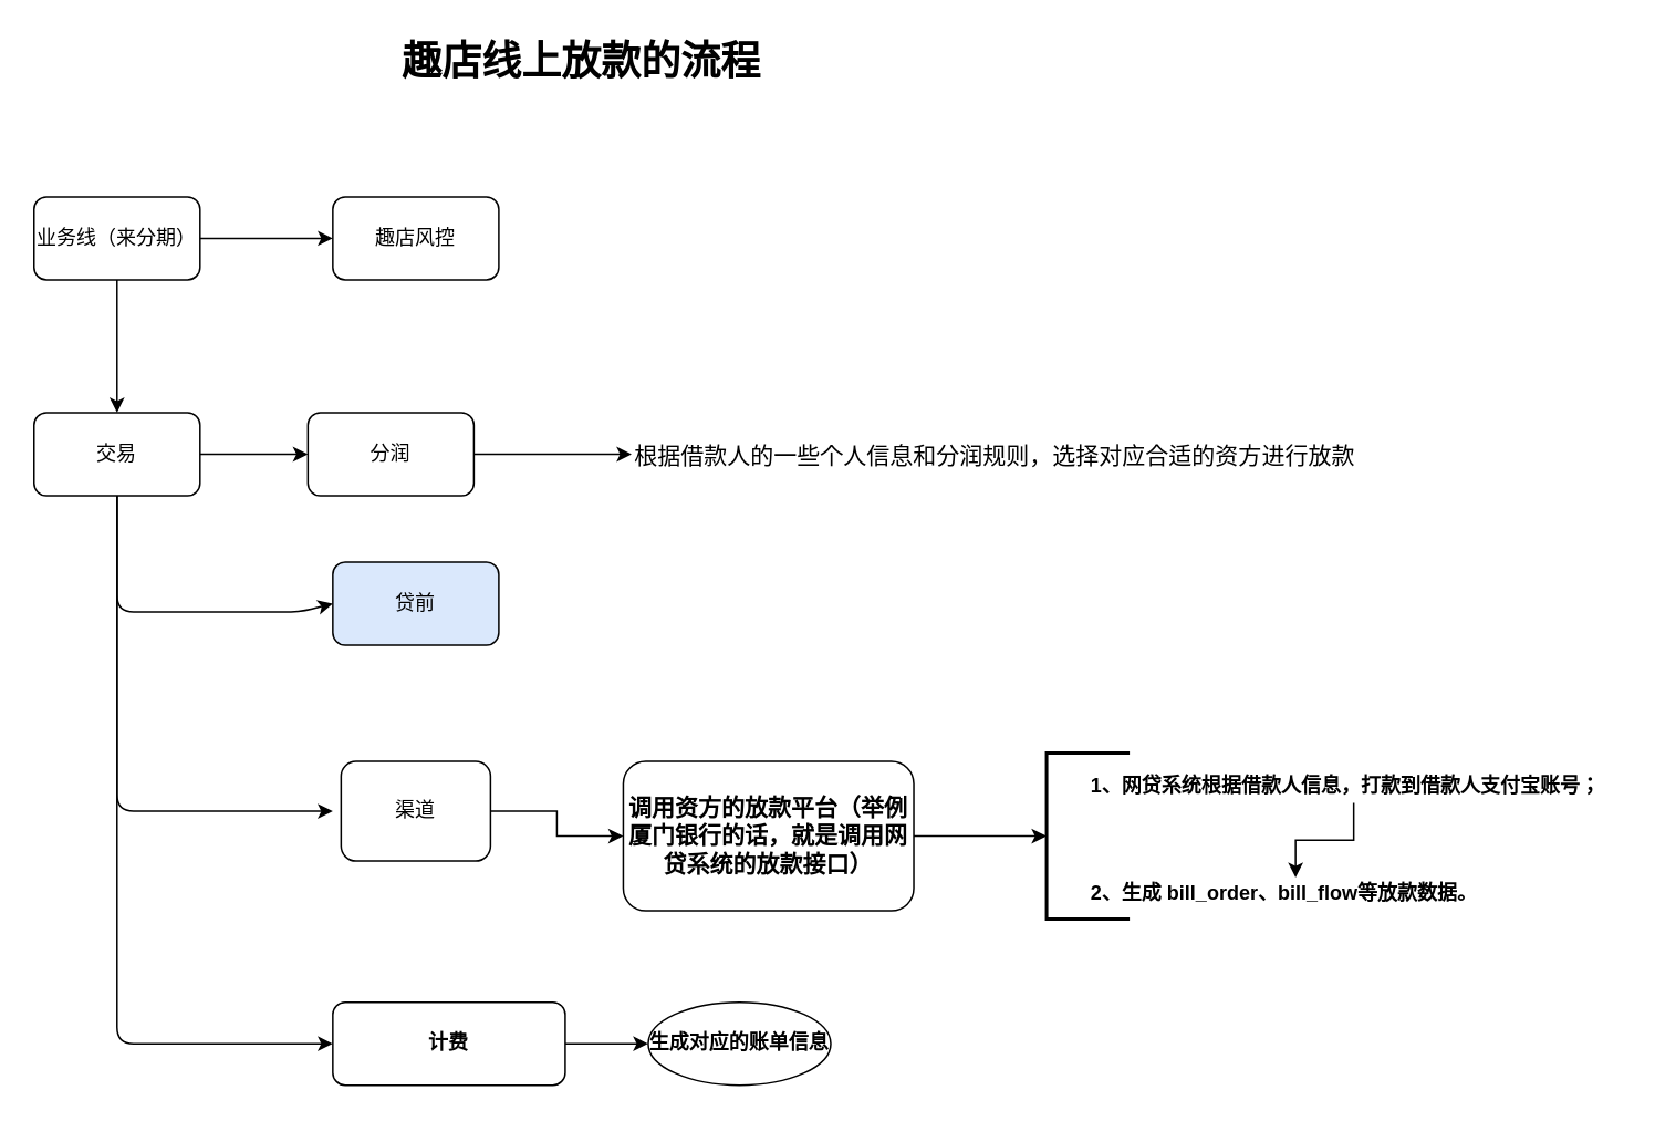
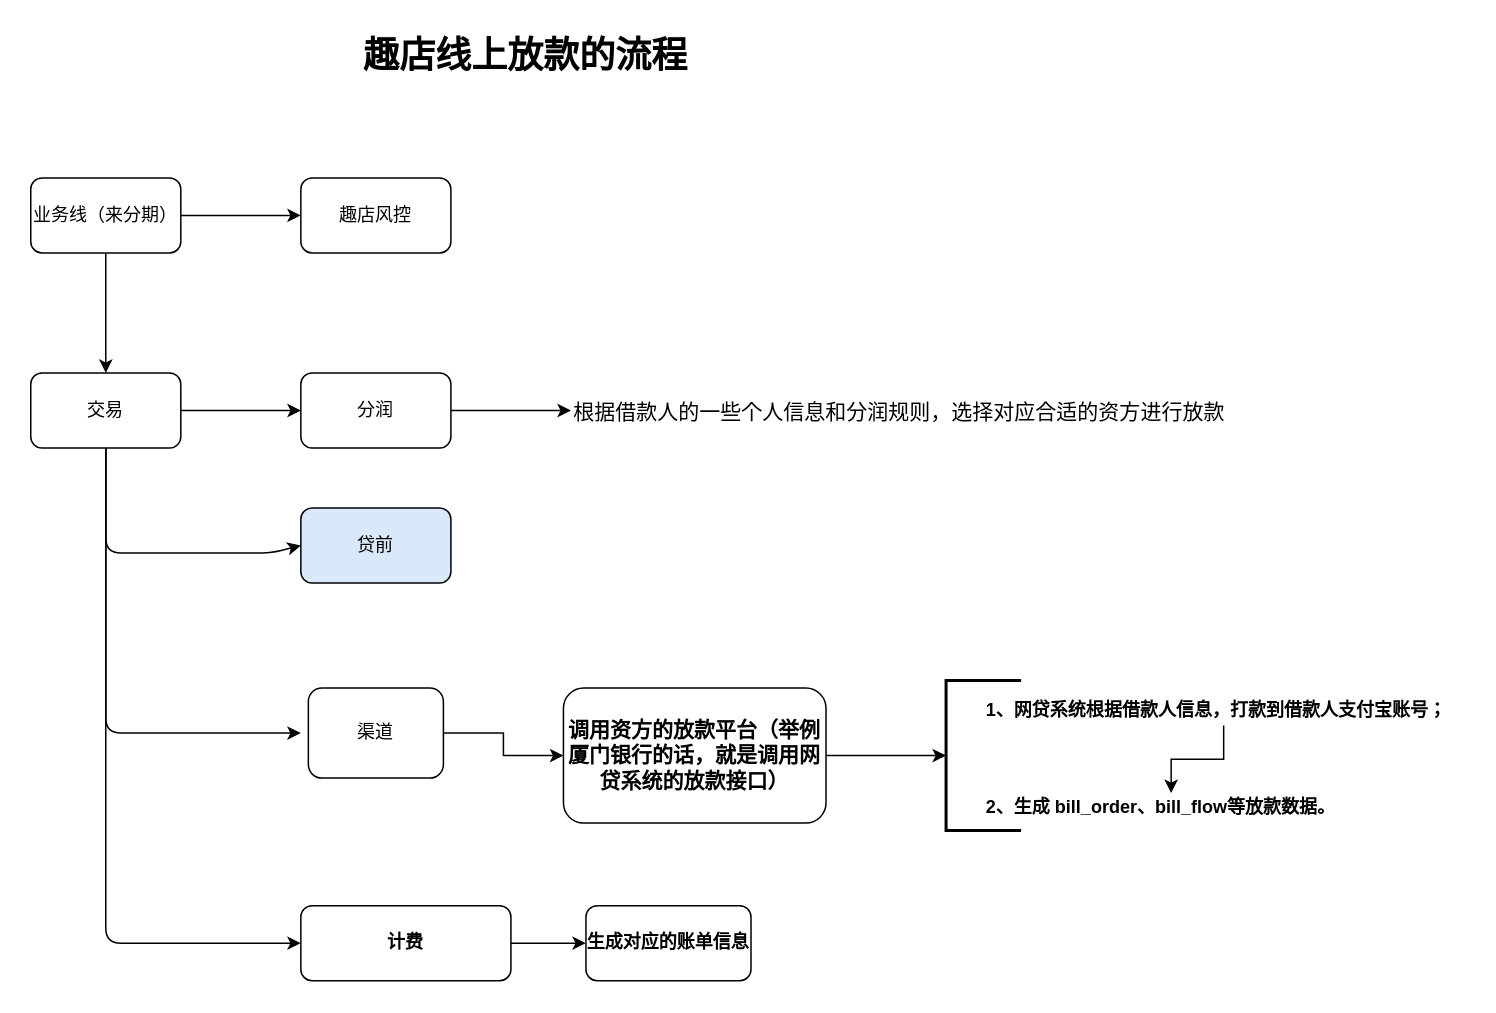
  <mxCell id="0" />
  <mxCell id="1" parent="0" />
  <mxCell id="2" value="" style="edgeStyle=orthogonalEdgeStyle;rounded=0;orthogonalLoop=1;jettySize=auto;html=1;" edge="1" parent="1" source="4" target="10"><mxGeometry relative="1" as="geometry" /></mxCell>
  <mxCell id="3" value="" style="edgeStyle=orthogonalEdgeStyle;rounded=0;orthogonalLoop=1;jettySize=auto;html=1;" edge="1" parent="1" source="4" target="6"><mxGeometry relative="1" as="geometry" /></mxCell>
  <mxCell id="4" value="业务线（来分期）" style="rounded=1;whiteSpace=wrap;html=1;" vertex="1" parent="1"><mxGeometry x="20" y="118" width="100" height="50" as="geometry" /></mxCell>
  <mxCell id="5" value="" style="edgeStyle=orthogonalEdgeStyle;rounded=0;orthogonalLoop=1;jettySize=auto;html=1;" edge="1" parent="1" source="6" target="9"><mxGeometry relative="1" as="geometry" /></mxCell>
  <mxCell id="6" value="交易" style="rounded=1;whiteSpace=wrap;html=1;" vertex="1" parent="1"><mxGeometry x="20" y="248" width="100" height="50" as="geometry" /></mxCell>
  <mxCell id="7" value="贷前" style="rounded=1;whiteSpace=wrap;html=1;fillColor=#dae8fc;" vertex="1" parent="1"><mxGeometry x="200" y="338" width="100" height="50" as="geometry" /></mxCell>
  <mxCell id="8" value="" style="edgeStyle=orthogonalEdgeStyle;rounded=0;orthogonalLoop=1;jettySize=auto;html=1;" edge="1" parent="1" source="9"><mxGeometry relative="1" as="geometry"><mxPoint x="380" y="273" as="targetPoint" /></mxGeometry></mxCell>
- <mxCell id="9" value="分润" style="rounded=1;whiteSpace=wrap;html=1;" vertex="1" parent="1"><mxGeometry x="185" y="248" width="100" height="50" as="geometry" /></mxCell>
+ <mxCell id="9" value="分润" style="rounded=1;whiteSpace=wrap;html=1;" vertex="1" parent="1"><mxGeometry x="200" y="248" width="100" height="50" as="geometry" /></mxCell>
  <mxCell id="10" value="趣店风控" style="rounded=1;whiteSpace=wrap;html=1;" vertex="1" parent="1"><mxGeometry x="200" y="118" width="100" height="50" as="geometry" /></mxCell>
  <mxCell id="11" value="&lt;font style=&quot;font-size: 24px&quot;&gt;&lt;b&gt;趣店线上放款的流程&lt;/b&gt;&lt;/font&gt;" style="text;html=1;resizable=0;points=[];autosize=1;align=left;verticalAlign=top;spacingTop=-4;" vertex="1" parent="1"><mxGeometry x="240" y="20" width="230" height="20" as="geometry" /></mxCell>
  <mxCell id="12" value="&lt;font style=&quot;font-size: 14px&quot;&gt;根据借款人的一些个人信息和分润规则，选择对应合适的资方进行放款&lt;/font&gt;" style="text;html=1;resizable=0;points=[];autosize=1;align=left;verticalAlign=top;spacingTop=-4;" vertex="1" parent="1"><mxGeometry x="380" y="263" width="450" height="20" as="geometry" /></mxCell>
  <mxCell id="13" value="" style="endArrow=classic;html=1;entryX=0;entryY=0.5;entryDx=0;entryDy=0;exitX=0.5;exitY=1;exitDx=0;exitDy=0;" edge="1" parent="1" source="6" target="7"><mxGeometry width="50" height="50" relative="1" as="geometry"><mxPoint x="20" y="458" as="sourcePoint" /><mxPoint x="70" y="408" as="targetPoint" /><Array as="points"><mxPoint x="70" y="368" /><mxPoint x="180" y="368" /></Array></mxGeometry></mxCell>
  <mxCell id="14" value="" style="endArrow=classic;html=1;" edge="1" parent="1"><mxGeometry width="50" height="50" relative="1" as="geometry"><mxPoint x="70" y="298" as="sourcePoint" /><mxPoint x="200" y="488" as="targetPoint" /><Array as="points"><mxPoint x="70" y="488" /></Array></mxGeometry></mxCell>
  <mxCell id="15" value="" style="edgeStyle=orthogonalEdgeStyle;rounded=0;orthogonalLoop=1;jettySize=auto;html=1;" edge="1" parent="1" source="16" target="18"><mxGeometry relative="1" as="geometry" /></mxCell>
  <mxCell id="16" value="渠道" style="rounded=1;whiteSpace=wrap;html=1;" vertex="1" parent="1"><mxGeometry x="205" y="458" width="90" height="60" as="geometry" /></mxCell>
  <mxCell id="17" value="" style="edgeStyle=orthogonalEdgeStyle;rounded=0;orthogonalLoop=1;jettySize=auto;html=1;" edge="1" parent="1" source="18"><mxGeometry relative="1" as="geometry"><mxPoint x="630" y="503" as="targetPoint" /></mxGeometry></mxCell>
  <mxCell id="18" value="&lt;b&gt;&lt;font style=&quot;font-size: 14px&quot;&gt;调用资方的放款平台（举例厦门银行的话，就是调用网贷系统的放款接口）&lt;/font&gt;&lt;/b&gt;" style="rounded=1;whiteSpace=wrap;html=1;" vertex="1" parent="1"><mxGeometry x="375" y="458" width="175" height="90" as="geometry" /></mxCell>
  <mxCell id="19" value="" style="strokeWidth=2;html=1;shape=mxgraph.flowchart.annotation_1;align=left;" vertex="1" parent="1"><mxGeometry x="630" y="453" width="50" height="100" as="geometry" /></mxCell>
  <mxCell id="20" value="" style="edgeStyle=orthogonalEdgeStyle;rounded=0;orthogonalLoop=1;jettySize=auto;html=1;" edge="1" parent="1" source="21" target="22"><mxGeometry relative="1" as="geometry" /></mxCell>
  <mxCell id="21" value="&lt;b&gt;1、网贷系统根据借款人信息，打款到借款人支付宝账号；&lt;/b&gt;" style="text;html=1;resizable=0;points=[];autosize=1;align=left;verticalAlign=top;spacingTop=-4;" vertex="1" parent="1"><mxGeometry x="655" y="463" width="320" height="20" as="geometry" /></mxCell>
  <mxCell id="22" value="&lt;b&gt;2、生成 bill_order、bill_flow等放款数据。&lt;/b&gt;" style="text;html=1;resizable=0;points=[];autosize=1;align=left;verticalAlign=top;spacingTop=-4;" vertex="1" parent="1"><mxGeometry x="655" y="528" width="250" height="20" as="geometry" /></mxCell>
  <mxCell id="23" value="" style="endArrow=classic;html=1;exitX=0.5;exitY=1;exitDx=0;exitDy=0;entryX=0;entryY=0.5;entryDx=0;entryDy=0;" edge="1" parent="1" source="6" target="25"><mxGeometry width="50" height="50" relative="1" as="geometry"><mxPoint x="40" y="658" as="sourcePoint" /><mxPoint x="70" y="618" as="targetPoint" /><Array as="points"><mxPoint x="70" y="628" /></Array></mxGeometry></mxCell>
  <mxCell id="24" value="" style="edgeStyle=orthogonalEdgeStyle;rounded=0;orthogonalLoop=1;jettySize=auto;html=1;" edge="1" parent="1" source="25" target="26"><mxGeometry relative="1" as="geometry" /></mxCell>
  <mxCell id="25" value="&lt;b&gt;计费&lt;/b&gt;" style="rounded=1;whiteSpace=wrap;html=1;" vertex="1" parent="1"><mxGeometry x="200" y="603" width="140" height="50" as="geometry" /></mxCell>
- <mxCell id="26" value="&lt;b&gt;生成对应的账单信息&lt;/b&gt;" style="ellipse;whiteSpace=wrap;html=1;" vertex="1" parent="1"><mxGeometry x="390" y="603" width="110" height="50" as="geometry" /></mxCell>
+ <mxCell id="26" value="&lt;b&gt;生成对应的账单信息&lt;/b&gt;" style="rounded=1;whiteSpace=wrap;html=1;" vertex="1" parent="1"><mxGeometry x="390" y="603" width="110" height="50" as="geometry" /></mxCell>
